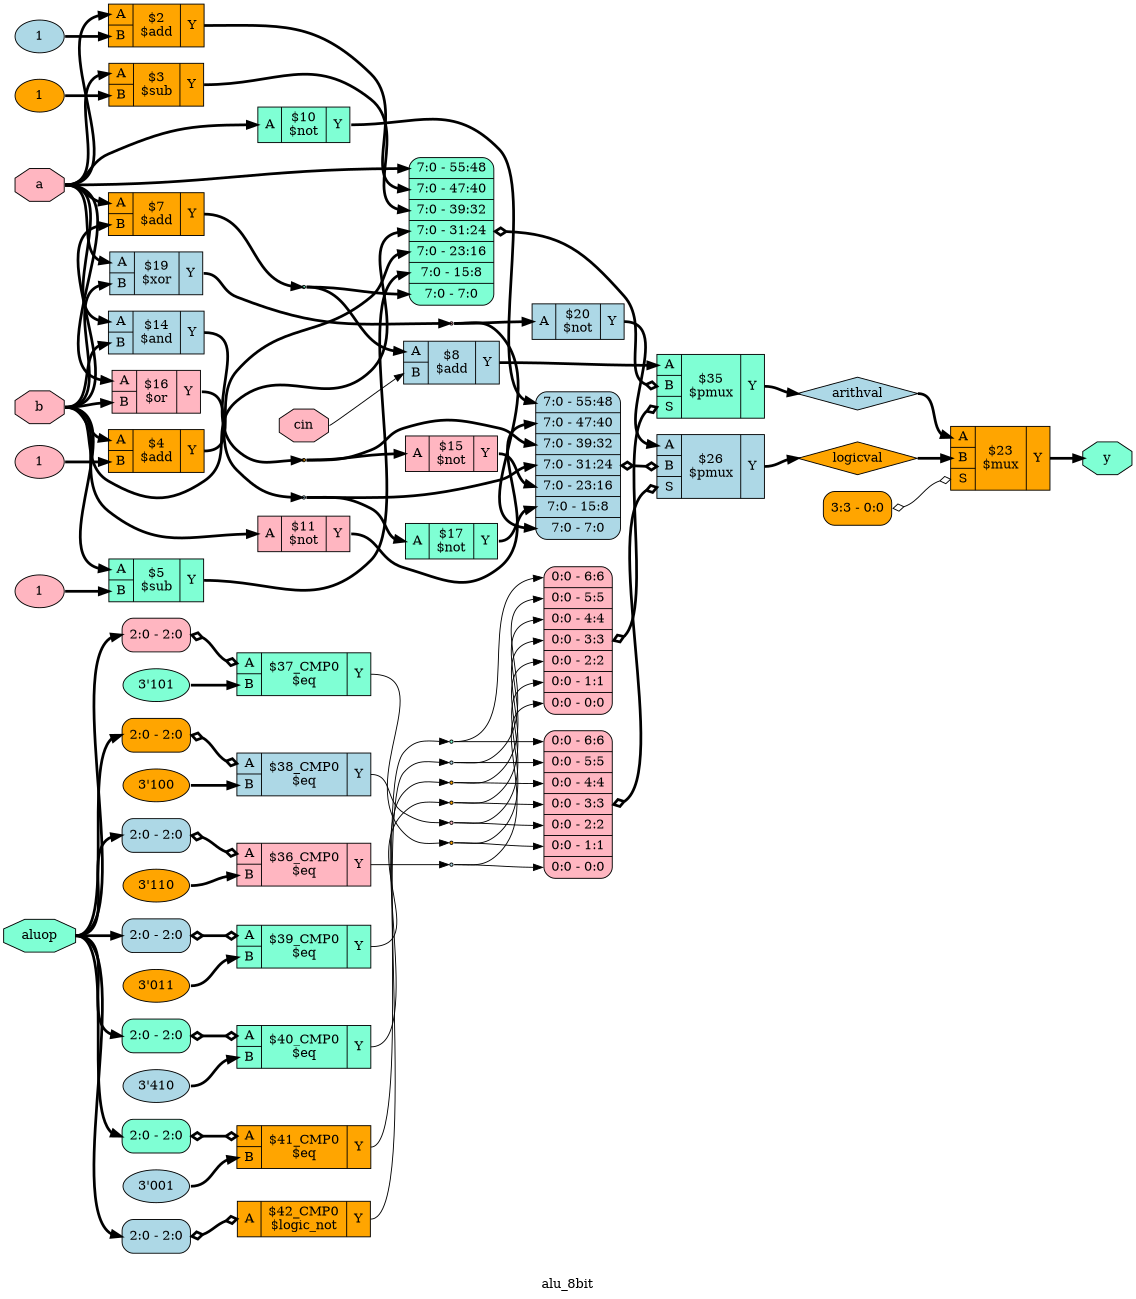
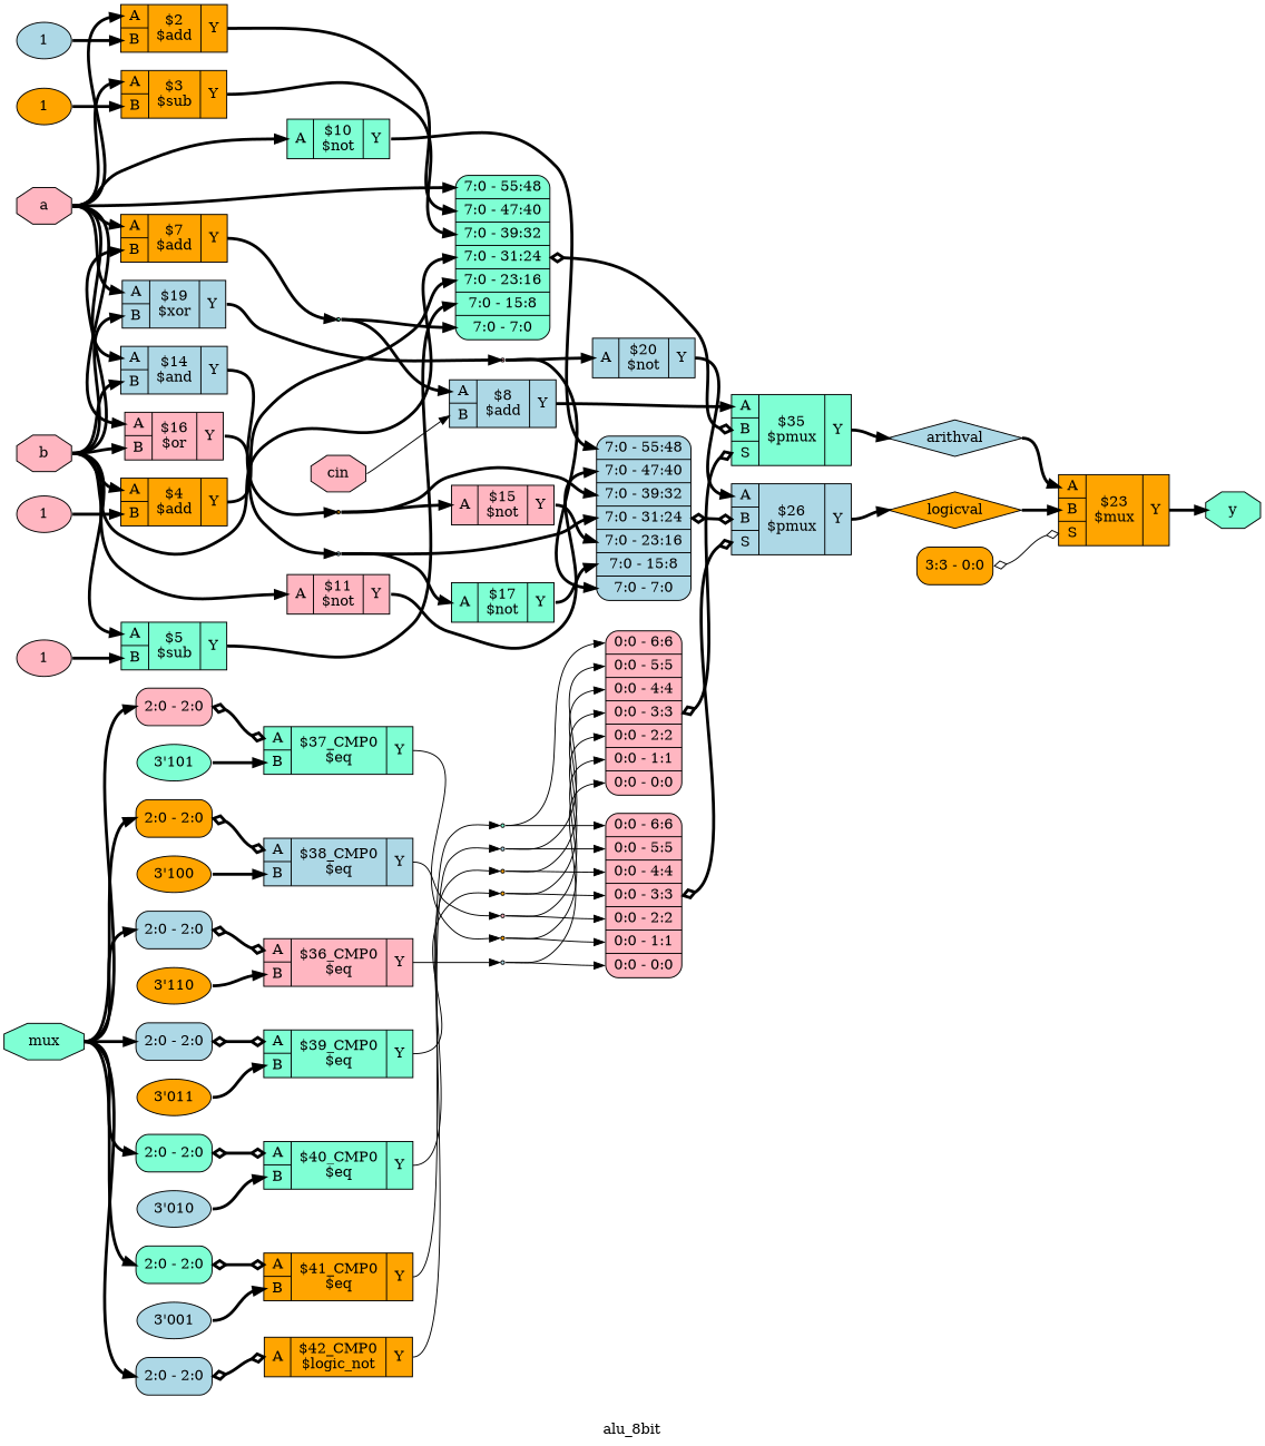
  digraph {
    label=alu_8bit
    rankdir=LR
    remincross=true
    node [fillcolor=orange shape=record style=filled]
    edge [color=black headport="p29:w" style="setlinewidth(3)" tailport=e]
    n22 [color=black fillcolor=lightpink fontcolor=black label=a shape=octagon]
    c32 [label="{{<p29> A|<p30> B}|$2\n$add|{<p31> Y}}"]
    c34 [label="{{<p29> A|<p30> B}|$7\n$add|{<p31> Y}}"]
    c36 [fillcolor=lightblue label="{{<p29> A|<p30> B}|$14\n$and|{<p31> Y}}"]
    c37 [fillcolor=aquamarine label="{{<p29> A}|$10\n$not|{<p31> Y}}"]
    c42 [fillcolor=lightpink label="{{<p29> A|<p30> B}|$16\n$or|{<p31> Y}}"]
    x5 [fillcolor=aquamarine label="<s6> 7:0 - 55:48 |<s5> 7:0 - 47:40 |<s4> 7:0 - 39:32 |<s3> 7:0 - 31:24 |<s2> 7:0 - 23:16 |<s1> 7:0 - 15:8 |<s0> 7:0 - 7:0 " style="rounded,filled"]
    c54 [label="{{<p29> A|<p30> B}|$3\n$sub|{<p31> Y}}"]
    c56 [fillcolor=lightblue label="{{<p29> A|<p30> B}|$19\n$xor|{<p31> Y}}"]
    n3 [fillcolor=aquamarine shape=point]
    n5 [shape=point]
    x3 [fillcolor=lightblue label="<s6> 7:0 - 55:48 |<s5> 7:0 - 47:40 |<s4> 7:0 - 39:32 |<s3> 7:0 - 31:24 |<s2> 7:0 - 23:16 |<s1> 7:0 - 15:8 |<s0> 7:0 - 7:0 " style="rounded,filled"]
    n11 [fillcolor=lightblue shape=point]
    c46 [fillcolor=aquamarine label="{{<p29> A|<p30> B|<p43> S}|$35\n$pmux|{<p31> Y}}"]
    n21 [fillcolor=lightpink shape=point]
-   n23 [color=black fillcolor=aquamarine fontcolor=black label=aluop shape=octagon]
+   n23 [color=black fillcolor=aquamarine fontcolor=black label=mux shape=octagon]
    x7 [fillcolor=lightblue label="<s0> 2:0 - 2:0 " style="rounded,filled"]
    x9 [fillcolor=lightpink label="<s0> 2:0 - 2:0 " style="rounded,filled"]
    x11 [label="<s0> 2:0 - 2:0 " style="rounded,filled"]
    x13 [fillcolor=lightblue label="<s0> 2:0 - 2:0 " style="rounded,filled"]
    x15 [fillcolor=aquamarine label="<s0> 2:0 - 2:0 " style="rounded,filled"]
    x17 [fillcolor=aquamarine label="<s0> 2:0 - 2:0 " style="rounded,filled"]
    x19 [fillcolor=lightblue label="<s0> 2:0 - 2:0 " style="rounded,filled"]
    x2 [label="<s0> 3:3 - 0:0 " style="rounded,filled"]
    c44 [label="{{<p29> A|<p30> B|<p43> S}|$23\n$mux|{<p31> Y}}"]
    c47 [fillcolor=lightpink label="{{<p29> A|<p30> B}|$36_CMP0\n$eq|{<p31> Y}}"]
    c48 [fillcolor=aquamarine label="{{<p29> A|<p30> B}|$37_CMP0\n$eq|{<p31> Y}}"]
    c49 [fillcolor=lightblue label="{{<p29> A|<p30> B}|$38_CMP0\n$eq|{<p31> Y}}"]
    c50 [fillcolor=aquamarine label="{{<p29> A|<p30> B}|$39_CMP0\n$eq|{<p31> Y}}"]
    c51 [fillcolor=aquamarine label="{{<p29> A|<p30> B}|$40_CMP0\n$eq|{<p31> Y}}"]
    c52 [label="{{<p29> A|<p30> B}|$41_CMP0\n$eq|{<p31> Y}}"]
    c53 [label="{{<p29> A}|$42_CMP0\n$logic_not|{<p31> Y}}"]
    n24 [color=black fillcolor=lightblue fontcolor=black label=arithval shape=diamond]
    n28 [color=black fillcolor=aquamarine fontcolor=black label=y shape=octagon]
    n25 [color=black fillcolor=lightpink fontcolor=black label=b shape=octagon]
    c33 [label="{{<p29> A|<p30> B}|$4\n$add|{<p31> Y}}"]
    c38 [fillcolor=lightpink label="{{<p29> A}|$11\n$not|{<p31> Y}}"]
    c55 [fillcolor=aquamarine label="{{<p29> A|<p30> B}|$5\n$sub|{<p31> Y}}"]
    n26 [color=black fillcolor=lightpink fontcolor=black label=cin shape=octagon]
    c35 [fillcolor=lightblue label="{{<p29> A|<p30> B}|$8\n$add|{<p31> Y}}"]
    n27 [color=black fontcolor=black label=logicval shape=diamond]
    v0 [fillcolor=lightblue label=1 shape=""]
    v1 [fillcolor=lightpink label=1 shape=""]
    c39 [fillcolor=lightpink label="{{<p29> A}|$15\n$not|{<p31> Y}}"]
    c45 [fillcolor=lightblue label="{{<p29> A|<p30> B|<p43> S}|$26\n$pmux|{<p31> Y}}"]
    c40 [fillcolor=aquamarine label="{{<p29> A}|$17\n$not|{<p31> Y}}"]
    c41 [fillcolor=lightblue label="{{<p29> A}|$20\n$not|{<p31> Y}}"]
    x4 [fillcolor=lightpink label="<s6> 0:0 - 6:6 |<s5> 0:0 - 5:5 |<s4> 0:0 - 4:4 |<s3> 0:0 - 3:3 |<s2> 0:0 - 2:2 |<s1> 0:0 - 1:1 |<s0> 0:0 - 0:0 " style="rounded,filled"]
    x6 [fillcolor=lightpink label="<s6> 0:0 - 6:6 |<s5> 0:0 - 5:5 |<s4> 0:0 - 4:4 |<s3> 0:0 - 3:3 |<s2> 0:0 - 2:2 |<s1> 0:0 - 1:1 |<s0> 0:0 - 0:0 " style="rounded,filled"]
    v8 [label="3'110" shape=""]
    n12 [fillcolor=lightblue shape=point]
    v10 [fillcolor=aquamarine label="3'101" shape=""]
    n13 [shape=point]
    v12 [label="3'100" shape=""]
    n14 [fillcolor=lightpink shape=point]
    v14 [label="3'011" shape=""]
    n15 [shape=point]
-   v16 [fillcolor=lightblue label="3'410" shape=""]
+   v16 [fillcolor=lightblue label="3'010" shape=""]
    n16 [shape=point]
    v18 [fillcolor=lightblue label="3'001" shape=""]
    n17 [fillcolor=lightblue shape=point]
    n18 [fillcolor=aquamarine shape=point]
    v20 [label=1 shape=""]
    v21 [fillcolor=lightpink label=1 shape=""]
    n22 -> c32
    n22 -> c34
    n22 -> c36
    n22 -> c37
    n22 -> c42
    n22 -> x5 [headport="s6:w"]
    n22 -> c54
    n22 -> c56
    c32 -> x5 [headport="s5:w" tailport="p31:e"]
    c34 -> n3 [headport=w tailport="p31:e"]
    c36 -> n5 [headport=w tailport="p31:e"]
    c37 -> x3 [headport="s6:w" tailport="p31:e"]
    c42 -> n11 [headport=w tailport="p31:e"]
    x5 -> c46 [arrowhead=odiamond arrowtail=odiamond dir=both headport="p30:w"]
    c54 -> x5 [headport="s4:w" tailport="p31:e"]
    c56 -> n21 [headport=w tailport="p31:e"]
    n3 -> x5 [headport="s0:w"]
    n3 -> c35
    n5 -> x3 [headport="s4:w"]
    n5 -> c39
    x3 -> c45 [arrowhead=odiamond arrowtail=odiamond dir=both headport="p30:w"]
    n11 -> x3 [headport="s3:w"]
    n11 -> c40
    c46 -> n24 [headport=w tailport="p31:e"]
    n21 -> x3 [headport="s0:w"]
    n21 -> c41
    n23 -> x7 [headport="s0:w"]
    n23 -> x9 [headport="s0:w"]
    n23 -> x11 [headport="s0:w"]
    n23 -> x13 [headport="s0:w"]
    n23 -> x15 [headport="s0:w"]
    n23 -> x17 [headport="s0:w"]
    n23 -> x19 [headport="s0:w"]
    x7 -> c47 [arrowhead=odiamond arrowtail=odiamond dir=both]
    x9 -> c48 [arrowhead=odiamond arrowtail=odiamond dir=both]
    x11 -> c49 [arrowhead=odiamond arrowtail=odiamond dir=both]
    x13 -> c50 [arrowhead=odiamond arrowtail=odiamond dir=both]
    x15 -> c51 [arrowhead=odiamond arrowtail=odiamond dir=both]
    x17 -> c52 [arrowhead=odiamond arrowtail=odiamond dir=both]
    x19 -> c53 [arrowhead=odiamond arrowtail=odiamond dir=both]
    x2 -> c44 [arrowhead=odiamond arrowtail=odiamond dir=both headport="p43:w" style=""]
    c44 -> n28 [headport=w tailport="p31:e"]
    c47 -> n12 [headport=w tailport="p31:e" style=""]
    c48 -> n13 [headport=w tailport="p31:e" style=""]
    c49 -> n14 [headport=w tailport="p31:e" style=""]
    c50 -> n15 [headport=w tailport="p31:e" style=""]
    c51 -> n16 [headport=w tailport="p31:e" style=""]
    c52 -> n17 [headport=w tailport="p31:e" style=""]
    c53 -> n18 [headport=w tailport="p31:e" style=""]
    n24 -> c44
    n25 -> c34 [headport="p30:w"]
    n25 -> c36 [headport="p30:w"]
    n25 -> c42 [headport="p30:w"]
    n25 -> x5 [headport="s3:w"]
    n25 -> c56 [headport="p30:w"]
    n25 -> c33
    n25 -> c38
    n25 -> c55
    c33 -> x5 [headport="s2:w" tailport="p31:e"]
    c38 -> x3 [headport="s5:w" tailport="p31:e"]
    c55 -> x5 [headport="s1:w" tailport="p31:e"]
    n26 -> c35 [headport="p30:w" style=""]
    c35 -> c46 [tailport="p31:e"]
    n27 -> c44 [headport="p30:w"]
    v0 -> c32 [headport="p30:w"]
    v1 -> c33 [headport="p30:w"]
    c39 -> x3 [headport="s2:w" tailport="p31:e"]
    c45 -> n27 [headport=w tailport="p31:e"]
    c40 -> x3 [headport="s1:w" tailport="p31:e"]
    c41 -> c45 [tailport="p31:e"]
    x4 -> c45 [arrowhead=odiamond arrowtail=odiamond dir=both headport="p43:w"]
    x6 -> c46 [arrowhead=odiamond arrowtail=odiamond dir=both headport="p43:w"]
    v8 -> c47 [headport="p30:w"]
    n12 -> x4 [headport="s0:w" style=""]
    n12 -> x6 [headport="s0:w" style=""]
    v10 -> c48 [headport="p30:w"]
    n13 -> x4 [headport="s1:w" style=""]
    n13 -> x6 [headport="s1:w" style=""]
    v12 -> c49 [headport="p30:w"]
    n14 -> x4 [headport="s2:w" style=""]
    n14 -> x6 [headport="s2:w" style=""]
    v14 -> c50 [headport="p30:w"]
    n15 -> x4 [headport="s3:w" style=""]
    n15 -> x6 [headport="s3:w" style=""]
    v16 -> c51 [headport="p30:w"]
    n16 -> x4 [headport="s4:w" style=""]
    n16 -> x6 [headport="s4:w" style=""]
    v18 -> c52 [headport="p30:w"]
    n17 -> x4 [headport="s5:w" style=""]
    n17 -> x6 [headport="s5:w" style=""]
    n18 -> x4 [headport="s6:w" style=""]
    n18 -> x6 [headport="s6:w" style=""]
    v20 -> c54 [headport="p30:w"]
    v21 -> c55 [headport="p30:w"]
  }
